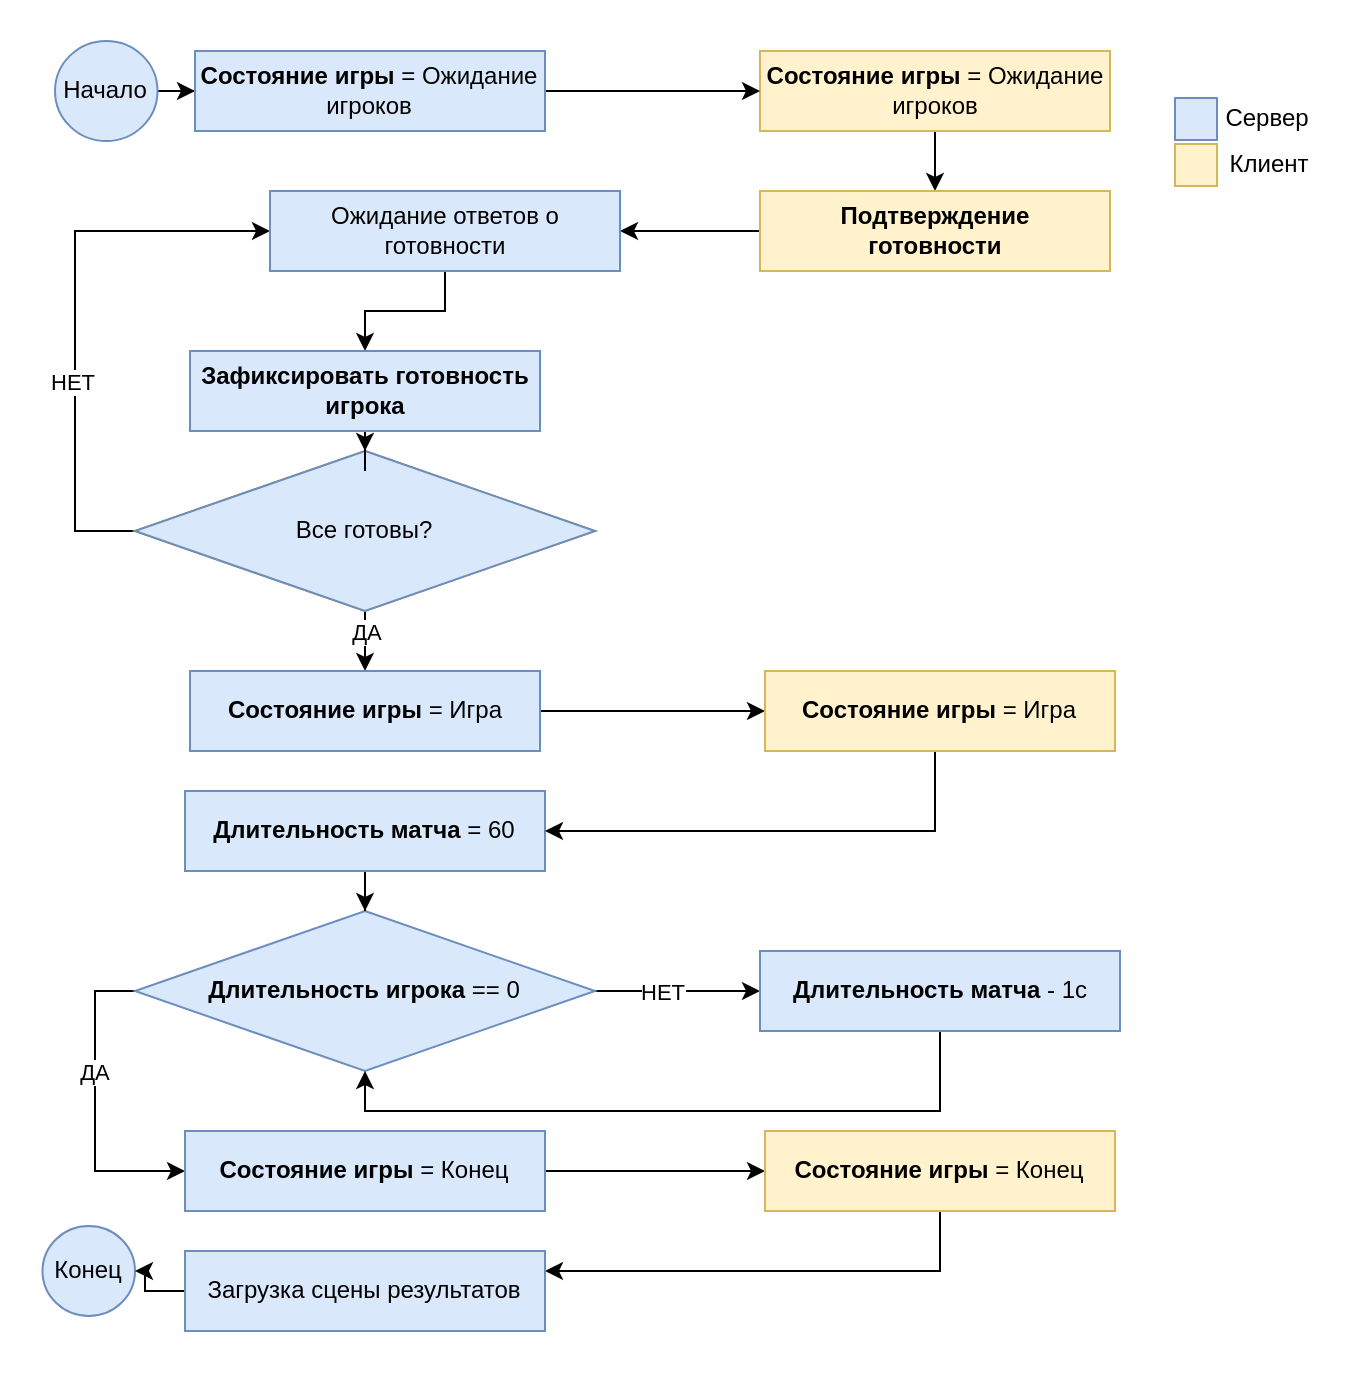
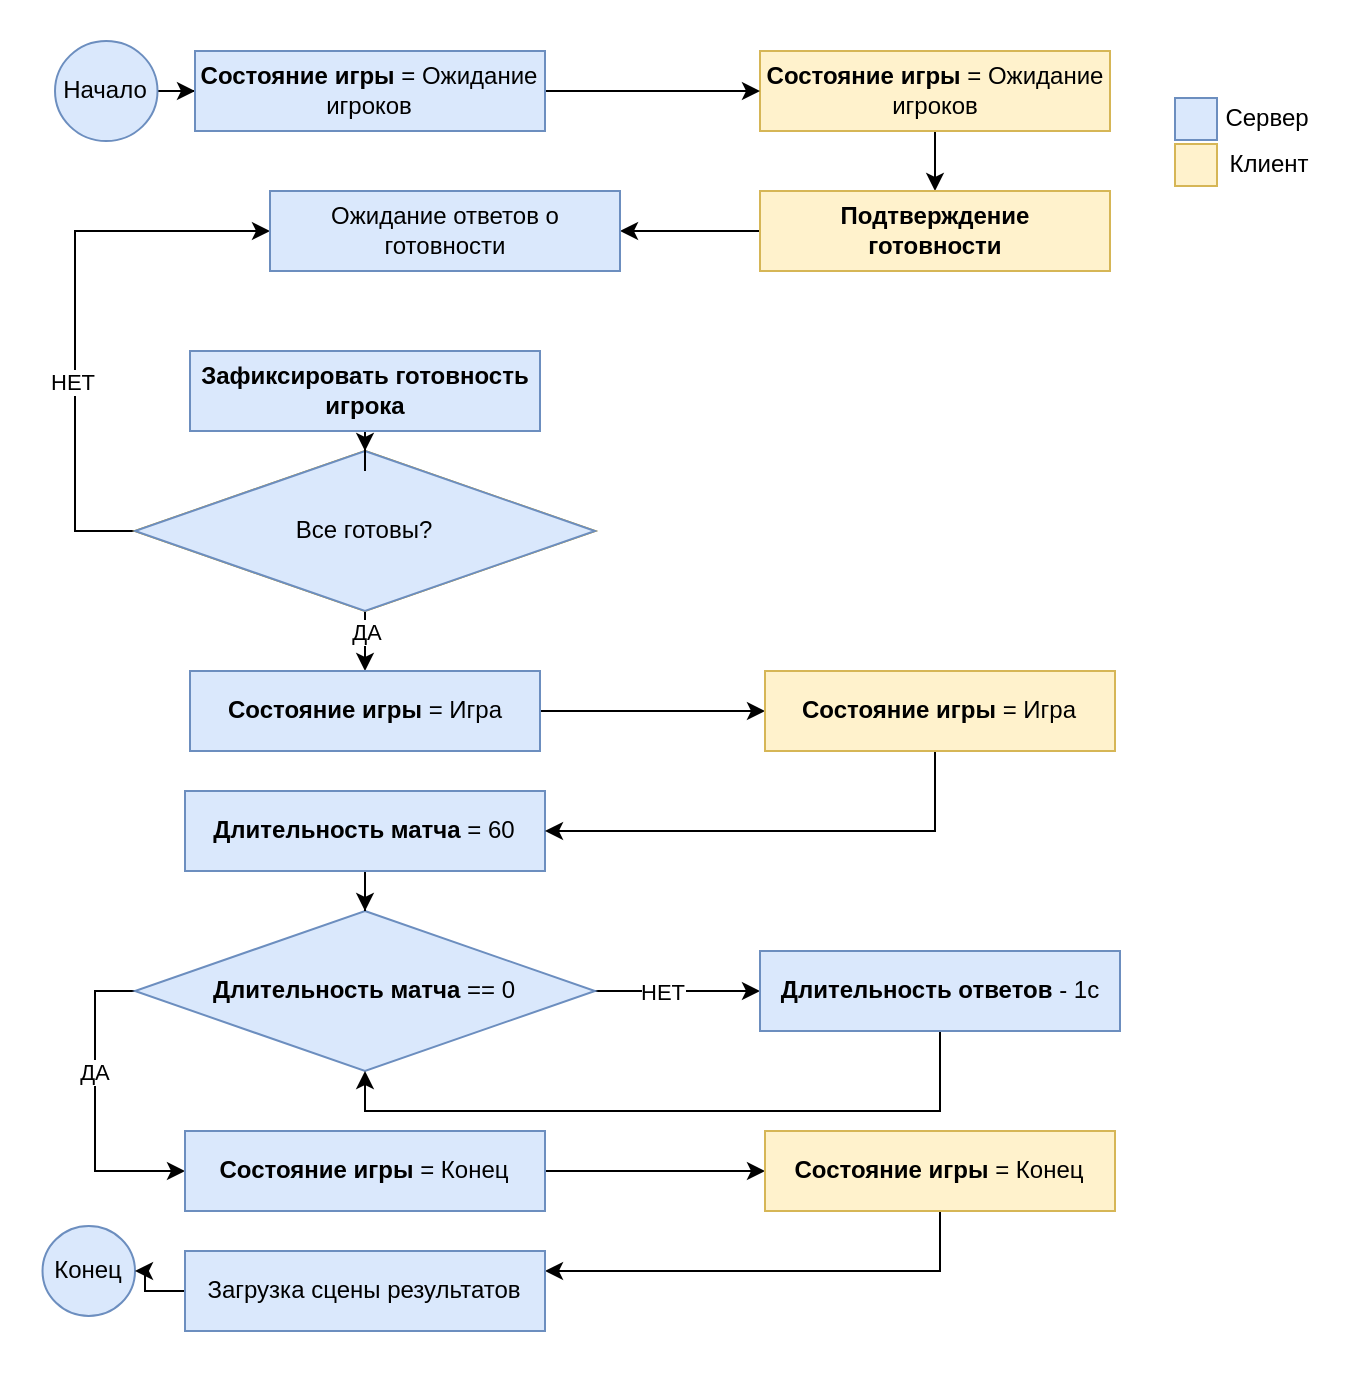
  <mxCell id="0" />
  <mxCell id="1" parent="0" />
  <mxCell id="2" style="edgeStyle=orthogonalEdgeStyle;rounded=0;orthogonalLoop=1;jettySize=auto;html=1;strokeColor=#000000;" parent="1" source="6" target="30" edge="1"><mxGeometry relative="1" as="geometry"><Array as="points"><mxPoint x="297" y="495" /><mxPoint x="297" y="495" /></Array></mxGeometry></mxCell>
  <mxCell id="3" value="НЕТ" style="edgeLabel;html=1;align=center;verticalAlign=middle;resizable=0;points=[];" parent="2" vertex="1" connectable="0"><mxGeometry x="-0.2" relative="1" as="geometry"><mxPoint as="offset" /></mxGeometry></mxCell>
  <mxCell id="4" style="edgeStyle=orthogonalEdgeStyle;rounded=0;orthogonalLoop=1;jettySize=auto;html=1;" parent="1" source="6" target="10" edge="1"><mxGeometry x="-0.039" y="-115" relative="1" as="geometry"><Array as="points"><mxPoint x="47" y="495" /><mxPoint x="47" y="585" /></Array><mxPoint x="-115" y="-105" as="offset" /></mxGeometry></mxCell>
  <mxCell id="5" value="ДА" style="edgeLabel;html=1;align=center;verticalAlign=middle;resizable=0;points=[];" parent="4" vertex="1" connectable="0"><mxGeometry x="-0.335" y="-1" relative="1" as="geometry"><mxPoint y="8" as="offset" /></mxGeometry></mxCell>
- <mxCell id="6" value="&lt;b&gt;Длительность игрока&lt;/b&gt; == 0" style="rhombus;whiteSpace=wrap;html=1;fillColor=#dae8fc;strokeColor=#6c8ebf;" parent="1" vertex="1"><mxGeometry x="67" y="455" width="230" height="80" as="geometry" /></mxCell>
+ <mxCell id="6" value="&lt;b&gt;Длительность матча&lt;/b&gt; == 0" style="rhombus;whiteSpace=wrap;html=1;fillColor=#dae8fc;strokeColor=#6c8ebf;" parent="1" vertex="1"><mxGeometry x="67" y="455" width="230" height="80" as="geometry" /></mxCell>
  <mxCell id="7" style="edgeStyle=orthogonalEdgeStyle;rounded=0;orthogonalLoop=1;jettySize=auto;html=1;" parent="1" source="8" target="6" edge="1"><mxGeometry relative="1" as="geometry" /></mxCell>
  <mxCell id="8" value="&lt;b&gt;Длительность матча&lt;/b&gt; = 60" style="rounded=0;whiteSpace=wrap;html=1;fillColor=#dae8fc;strokeColor=#6c8ebf;" parent="1" vertex="1"><mxGeometry x="92" y="395" width="180" height="40" as="geometry" /></mxCell>
  <mxCell id="9" style="edgeStyle=orthogonalEdgeStyle;rounded=0;orthogonalLoop=1;jettySize=auto;html=1;strokeColor=#000000;" parent="1" source="10" target="26" edge="1"><mxGeometry relative="1" as="geometry"><mxPoint x="322" y="615" as="targetPoint" /></mxGeometry></mxCell>
  <mxCell id="10" value="&lt;b&gt;Состояние игры&lt;/b&gt; = Конец" style="rounded=0;whiteSpace=wrap;html=1;fillColor=#dae8fc;strokeColor=#6c8ebf;" parent="1" vertex="1"><mxGeometry x="92" y="565" width="180" height="40" as="geometry" /></mxCell>
  <mxCell id="11" value="Конец" style="ellipse;whiteSpace=wrap;html=1;fillColor=#dae8fc;strokeColor=#6c8ebf;" parent="1" vertex="1"><mxGeometry x="20.75" y="612.5" width="46.25" height="45" as="geometry" /></mxCell>
  <mxCell id="12" style="edgeStyle=orthogonalEdgeStyle;rounded=0;orthogonalLoop=1;jettySize=auto;html=1;" parent="1" source="13" target="20" edge="1"><mxGeometry relative="1" as="geometry" /></mxCell>
  <mxCell id="13" value="&lt;b&gt;Состояние игры&lt;/b&gt; = Ожидание игроков" style="rounded=0;whiteSpace=wrap;html=1;fillColor=#fff2cc;strokeColor=#d6b656;" parent="1" vertex="1"><mxGeometry x="379.5" y="25" width="175" height="40" as="geometry" /></mxCell>
  <mxCell id="14" style="edgeStyle=orthogonalEdgeStyle;rounded=0;orthogonalLoop=1;jettySize=auto;html=1;strokeColor=#000000;" parent="1" source="18" target="36" edge="1"><mxGeometry x="0.114" y="50" relative="1" as="geometry"><Array as="points"><mxPoint x="37" y="265" /><mxPoint x="37" y="115" /></Array><mxPoint as="offset" /><mxPoint x="94.5" y="185" as="targetPoint" /></mxGeometry></mxCell>
  <mxCell id="15" value="НЕТ" style="edgeLabel;html=1;align=center;verticalAlign=middle;resizable=0;points=[];" parent="14" vertex="1" connectable="0"><mxGeometry x="-0.246" y="2" relative="1" as="geometry"><mxPoint as="offset" /></mxGeometry></mxCell>
  <mxCell id="16" style="edgeStyle=orthogonalEdgeStyle;rounded=0;orthogonalLoop=1;jettySize=auto;html=1;strokeColor=#000000;" parent="1" source="18" target="22" edge="1"><mxGeometry relative="1" as="geometry" /></mxCell>
  <mxCell id="17" value="ДА" style="edgeLabel;html=1;align=center;verticalAlign=middle;resizable=0;points=[];" parent="16" vertex="1" connectable="0"><mxGeometry x="-0.765" relative="1" as="geometry"><mxPoint y="4" as="offset" /></mxGeometry></mxCell>
  <mxCell id="18" value="Все готовы?" style="rhombus;whiteSpace=wrap;html=1;fillColor=#ffe6cc;strokeColor=#d79b00;" parent="1" vertex="1"><mxGeometry x="67" y="225" width="230" height="80" as="geometry" /></mxCell>
  <mxCell id="19" style="edgeStyle=orthogonalEdgeStyle;rounded=0;orthogonalLoop=1;jettySize=auto;html=1;" parent="1" source="20" target="36" edge="1"><mxGeometry relative="1" as="geometry" /></mxCell>
  <mxCell id="20" value="&lt;b&gt;Подтверждение &lt;br&gt;готовности&lt;/b&gt;" style="rounded=0;whiteSpace=wrap;html=1;fillColor=#fff2cc;strokeColor=#d6b656;" parent="1" vertex="1"><mxGeometry x="379.5" y="95" width="175" height="40" as="geometry" /></mxCell>
  <mxCell id="21" style="edgeStyle=orthogonalEdgeStyle;rounded=0;orthogonalLoop=1;jettySize=auto;html=1;strokeColor=#000000;" parent="1" source="22" target="24" edge="1"><mxGeometry relative="1" as="geometry" /></mxCell>
  <mxCell id="22" value="&lt;b&gt;Состояние игры&lt;/b&gt; = Игра" style="rounded=0;whiteSpace=wrap;html=1;fillColor=#dae8fc;strokeColor=#6c8ebf;" parent="1" vertex="1"><mxGeometry x="94.5" y="335" width="175" height="40" as="geometry" /></mxCell>
  <mxCell id="23" style="edgeStyle=orthogonalEdgeStyle;rounded=0;orthogonalLoop=1;jettySize=auto;html=1;" parent="1" source="24" target="8" edge="1"><mxGeometry relative="1" as="geometry"><Array as="points"><mxPoint x="467" y="415" /></Array></mxGeometry></mxCell>
  <mxCell id="24" value="&lt;b&gt;Состояние игры&lt;/b&gt; = Игра" style="rounded=0;whiteSpace=wrap;html=1;fillColor=#fff2cc;strokeColor=#d6b656;" parent="1" vertex="1"><mxGeometry x="382" y="335" width="175" height="40" as="geometry" /></mxCell>
  <mxCell id="25" style="edgeStyle=orthogonalEdgeStyle;rounded=0;orthogonalLoop=1;jettySize=auto;html=1;" parent="1" source="26" target="28" edge="1"><mxGeometry relative="1" as="geometry"><Array as="points"><mxPoint x="470" y="635" /></Array></mxGeometry></mxCell>
  <mxCell id="26" value="&lt;b&gt;Состояние игры&lt;/b&gt; = Конец" style="rounded=0;whiteSpace=wrap;html=1;fillColor=#fff2cc;strokeColor=#d6b656;" parent="1" vertex="1"><mxGeometry x="382" y="565" width="175" height="40" as="geometry" /></mxCell>
  <mxCell id="27" style="edgeStyle=orthogonalEdgeStyle;rounded=0;orthogonalLoop=1;jettySize=auto;html=1;" edge="1" parent="1" source="28" target="11"><mxGeometry relative="1" as="geometry" /></mxCell>
  <mxCell id="28" value="Загрузка сцены результатов" style="rounded=0;whiteSpace=wrap;html=1;fillColor=#dae8fc;strokeColor=#6c8ebf;" parent="1" vertex="1"><mxGeometry x="92" y="625" width="180" height="40" as="geometry" /></mxCell>
  <mxCell id="29" style="edgeStyle=orthogonalEdgeStyle;rounded=0;orthogonalLoop=1;jettySize=auto;html=1;" parent="1" source="30" target="6" edge="1"><mxGeometry relative="1" as="geometry"><Array as="points"><mxPoint x="470" y="555" /><mxPoint x="182" y="555" /></Array></mxGeometry></mxCell>
- <mxCell id="30" value="&lt;b&gt;Длительность матча&lt;/b&gt; - 1с" style="rounded=0;whiteSpace=wrap;html=1;fillColor=#dae8fc;strokeColor=#6c8ebf;" parent="1" vertex="1"><mxGeometry x="379.5" y="475" width="180" height="40" as="geometry" /></mxCell>
+ <mxCell id="30" value="&lt;b&gt;Длительность ответов&lt;/b&gt; - 1с" style="rounded=0;whiteSpace=wrap;html=1;fillColor=#dae8fc;strokeColor=#6c8ebf;" parent="1" vertex="1"><mxGeometry x="379.5" y="475" width="180" height="40" as="geometry" /></mxCell>
  <mxCell id="31" style="edgeStyle=orthogonalEdgeStyle;rounded=0;orthogonalLoop=1;jettySize=auto;html=1;" edge="1" parent="1" source="32" target="34"><mxGeometry relative="1" as="geometry" /></mxCell>
  <mxCell id="32" value="Начало" style="ellipse;whiteSpace=wrap;html=1;fillColor=#dae8fc;strokeColor=#6c8ebf;" parent="1" vertex="1"><mxGeometry x="27" y="20" width="51.25" height="50" as="geometry" /></mxCell>
  <mxCell id="33" style="edgeStyle=orthogonalEdgeStyle;rounded=0;orthogonalLoop=1;jettySize=auto;html=1;" parent="1" source="34" target="13" edge="1"><mxGeometry relative="1" as="geometry" /></mxCell>
  <mxCell id="34" value="&lt;b&gt;Состояние игры&lt;/b&gt; = Ожидание игроков" style="rounded=0;whiteSpace=wrap;html=1;fillColor=#dae8fc;strokeColor=#6c8ebf;" parent="1" vertex="1"><mxGeometry x="97" y="25" width="175" height="40" as="geometry" /></mxCell>
- <mxCell id="35" style="edgeStyle=orthogonalEdgeStyle;rounded=0;orthogonalLoop=1;jettySize=auto;html=1;" parent="1" source="36" target="39" edge="1"><mxGeometry relative="1" as="geometry" /></mxCell>
  <mxCell id="36" value="Ожидание ответов о готовности" style="rounded=0;whiteSpace=wrap;html=1;fillColor=#dae8fc;strokeColor=#6c8ebf;" parent="1" vertex="1"><mxGeometry x="134.5" y="95" width="175" height="40" as="geometry" /></mxCell>
  <mxCell id="37" value="Все готовы?" style="rhombus;whiteSpace=wrap;html=1;fillColor=#dae8fc;strokeColor=#6c8ebf;" parent="1" vertex="1"><mxGeometry x="67" y="225" width="230" height="80" as="geometry" /></mxCell>
  <mxCell id="38" style="edgeStyle=orthogonalEdgeStyle;rounded=0;orthogonalLoop=1;jettySize=auto;html=1;" parent="1" source="39" target="37" edge="1"><mxGeometry relative="1" as="geometry" /></mxCell>
  <mxCell id="39" value="&lt;b&gt;Зафиксировать готовность игрока&lt;/b&gt;" style="rounded=0;whiteSpace=wrap;html=1;fillColor=#dae8fc;strokeColor=#6c8ebf;" parent="1" vertex="1"><mxGeometry x="94.5" y="175" width="175" height="40" as="geometry" /></mxCell>
  <mxCell id="40" value="" style="rounded=0;whiteSpace=wrap;html=1;fillColor=#dae8fc;strokeColor=#6c8ebf;" parent="1" vertex="1"><mxGeometry x="587" y="48.5" width="21" height="21" as="geometry" /></mxCell>
  <mxCell id="41" value="" style="rounded=0;whiteSpace=wrap;html=1;fillColor=#fff2cc;strokeColor=#d6b656;" parent="1" vertex="1"><mxGeometry x="587" y="71.5" width="21" height="21" as="geometry" /></mxCell>
  <mxCell id="42" value="Сервер" style="text;html=1;align=center;verticalAlign=middle;resizable=0;points=[];autosize=1;strokeColor=none;fillColor=none;" parent="1" vertex="1"><mxGeometry x="603" y="46" width="60" height="26" as="geometry" /></mxCell>
  <mxCell id="43" value="Клиент" style="text;html=1;align=center;verticalAlign=middle;resizable=0;points=[];autosize=1;strokeColor=none;fillColor=none;" parent="1" vertex="1"><mxGeometry x="605" y="69" width="58" height="26" as="geometry" /></mxCell>
